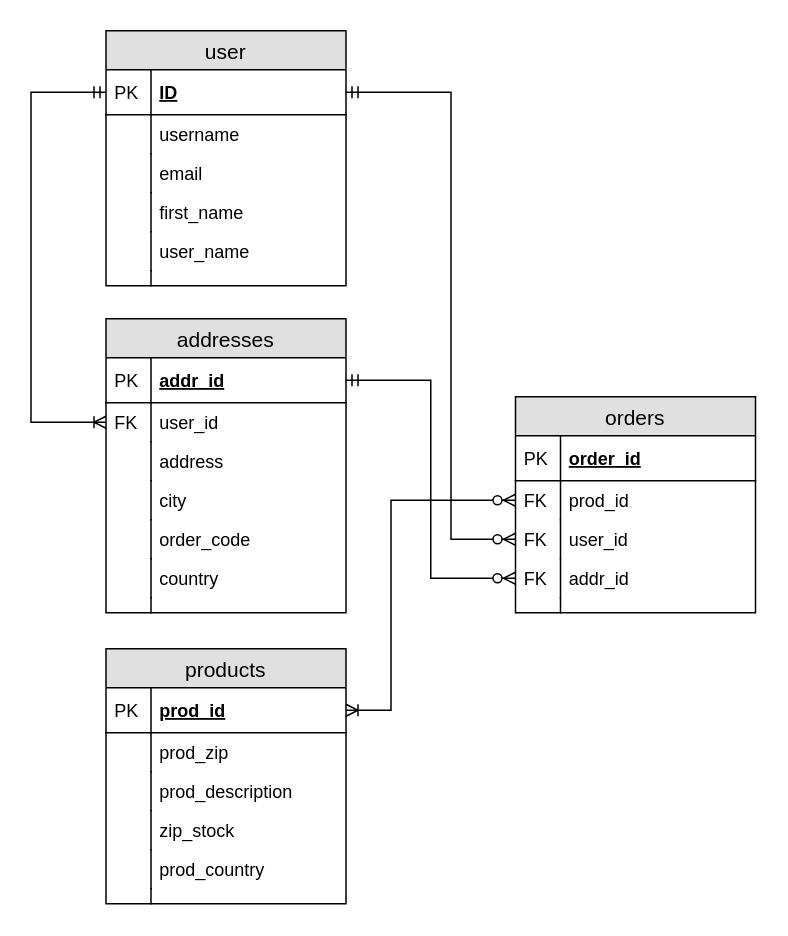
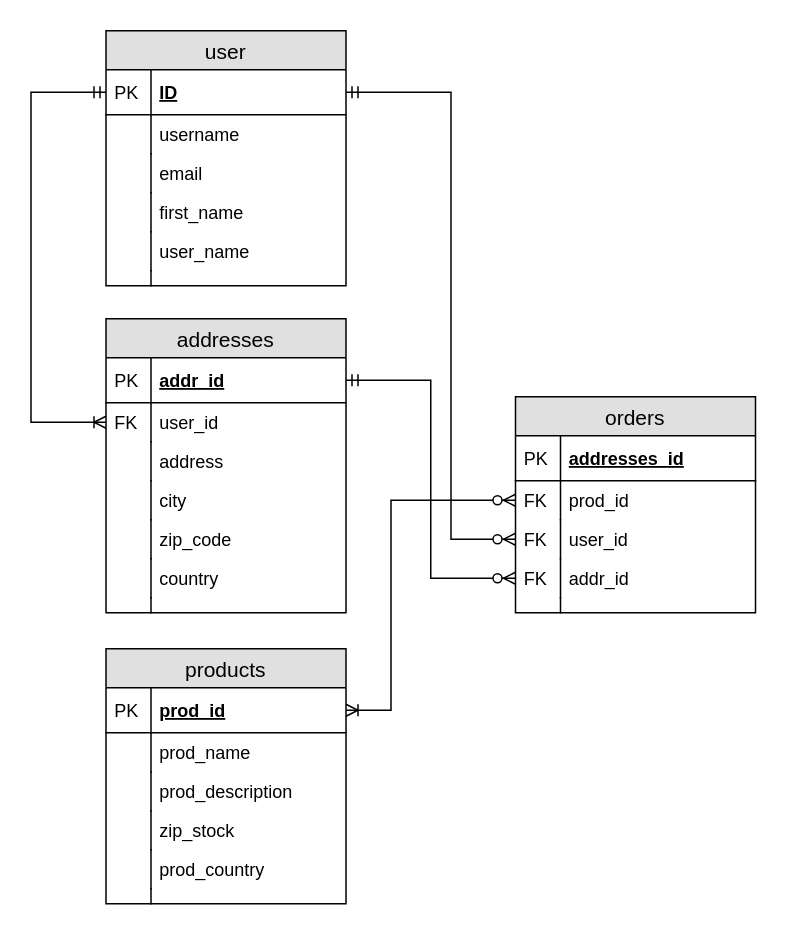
  <mxCell id="0" />
  <mxCell id="1" parent="0" />
  <mxCell id="2" value="user" style="swimlane;fontStyle=0;childLayout=stackLayout;horizontal=1;startSize=26;fillColor=#e0e0e0;horizontalStack=0;resizeParent=1;resizeParentMax=0;resizeLast=0;collapsible=1;marginBottom=0;swimlaneFillColor=#ffffff;align=center;fontSize=14;swimlaneLine=1;glass=0;shadow=0;" parent="1" vertex="1"><mxGeometry x="70" y="20" width="160" height="170" as="geometry" /></mxCell>
  <mxCell id="3" value="ID" style="shape=partialRectangle;top=0;left=0;right=0;bottom=1;align=left;verticalAlign=middle;fillColor=none;spacingLeft=34;spacingRight=4;overflow=hidden;rotatable=0;points=[[0,0.5],[1,0.5]];portConstraint=eastwest;dropTarget=0;fontStyle=5;fontSize=12;" parent="2" vertex="1"><mxGeometry y="26" width="160" height="30" as="geometry" /></mxCell>
  <mxCell id="4" value="PK" style="shape=partialRectangle;top=0;left=0;bottom=0;fillColor=none;align=left;verticalAlign=middle;spacingLeft=4;spacingRight=4;overflow=hidden;rotatable=0;points=[];portConstraint=eastwest;part=1;fontSize=12;" parent="3" vertex="1" connectable="0"><mxGeometry width="30" height="30" as="geometry" /></mxCell>
  <mxCell id="5" value="username" style="shape=partialRectangle;top=0;left=0;right=0;bottom=0;align=left;verticalAlign=top;fillColor=none;spacingLeft=34;spacingRight=4;overflow=hidden;rotatable=0;points=[[0,0.5],[1,0.5]];portConstraint=eastwest;dropTarget=0;fontSize=12;" parent="2" vertex="1"><mxGeometry y="56" width="160" height="26" as="geometry" /></mxCell>
  <mxCell id="6" value="" style="shape=partialRectangle;top=0;left=0;bottom=0;fillColor=none;align=left;verticalAlign=top;spacingLeft=4;spacingRight=4;overflow=hidden;rotatable=0;points=[];portConstraint=eastwest;part=1;fontSize=12;" parent="5" vertex="1" connectable="0"><mxGeometry width="30" height="26" as="geometry" /></mxCell>
  <mxCell id="7" value="email" style="shape=partialRectangle;top=0;left=0;right=0;bottom=0;align=left;verticalAlign=top;fillColor=none;spacingLeft=34;spacingRight=4;overflow=hidden;rotatable=0;points=[[0,0.5],[1,0.5]];portConstraint=eastwest;dropTarget=0;fontSize=12;" parent="2" vertex="1"><mxGeometry y="82" width="160" height="26" as="geometry" /></mxCell>
  <mxCell id="8" value="" style="shape=partialRectangle;top=0;left=0;bottom=0;fillColor=none;align=left;verticalAlign=top;spacingLeft=4;spacingRight=4;overflow=hidden;rotatable=0;points=[];portConstraint=eastwest;part=1;fontSize=12;" parent="7" vertex="1" connectable="0"><mxGeometry width="30" height="26" as="geometry" /></mxCell>
  <mxCell id="9" value="first_name" style="shape=partialRectangle;top=0;left=0;right=0;bottom=0;align=left;verticalAlign=top;fillColor=none;spacingLeft=34;spacingRight=4;overflow=hidden;rotatable=0;points=[[0,0.5],[1,0.5]];portConstraint=eastwest;dropTarget=0;fontSize=12;" parent="2" vertex="1"><mxGeometry y="108" width="160" height="26" as="geometry" /></mxCell>
  <mxCell id="10" value="" style="shape=partialRectangle;top=0;left=0;bottom=0;fillColor=none;align=left;verticalAlign=top;spacingLeft=4;spacingRight=4;overflow=hidden;rotatable=0;points=[];portConstraint=eastwest;part=1;fontSize=12;" parent="9" vertex="1" connectable="0"><mxGeometry width="30" height="26" as="geometry" /></mxCell>
  <mxCell id="11" value="user_name" style="shape=partialRectangle;top=0;left=0;right=0;bottom=0;align=left;verticalAlign=top;fillColor=none;spacingLeft=34;spacingRight=4;overflow=hidden;rotatable=0;points=[[0,0.5],[1,0.5]];portConstraint=eastwest;dropTarget=0;fontSize=12;" parent="2" vertex="1"><mxGeometry y="134" width="160" height="26" as="geometry" /></mxCell>
  <mxCell id="12" value="" style="shape=partialRectangle;top=0;left=0;bottom=0;fillColor=none;align=left;verticalAlign=top;spacingLeft=4;spacingRight=4;overflow=hidden;rotatable=0;points=[];portConstraint=eastwest;part=1;fontSize=12;" parent="11" vertex="1" connectable="0"><mxGeometry width="30" height="26" as="geometry" /></mxCell>
  <mxCell id="13" value="" style="shape=partialRectangle;top=0;left=0;right=0;bottom=0;align=left;verticalAlign=top;fillColor=none;spacingLeft=34;spacingRight=4;overflow=hidden;rotatable=0;points=[[0,0.5],[1,0.5]];portConstraint=eastwest;dropTarget=0;fontSize=12;" parent="2" vertex="1"><mxGeometry y="160" width="160" height="10" as="geometry" /></mxCell>
  <mxCell id="14" value="" style="shape=partialRectangle;top=0;left=0;bottom=0;fillColor=none;align=left;verticalAlign=top;spacingLeft=4;spacingRight=4;overflow=hidden;rotatable=0;points=[];portConstraint=eastwest;part=1;fontSize=12;" parent="13" vertex="1" connectable="0"><mxGeometry width="30" height="10" as="geometry" /></mxCell>
  <mxCell id="15" value="products" style="swimlane;fontStyle=0;childLayout=stackLayout;horizontal=1;startSize=26;fillColor=#e0e0e0;horizontalStack=0;resizeParent=1;resizeParentMax=0;resizeLast=0;collapsible=1;marginBottom=0;swimlaneFillColor=#ffffff;align=center;fontSize=14;swimlaneLine=1;glass=0;shadow=0;" parent="1" vertex="1"><mxGeometry x="70" y="432" width="160" height="170" as="geometry" /></mxCell>
  <mxCell id="16" value="prod_id" style="shape=partialRectangle;top=0;left=0;right=0;bottom=1;align=left;verticalAlign=middle;fillColor=none;spacingLeft=34;spacingRight=4;overflow=hidden;rotatable=0;points=[[0,0.5],[1,0.5]];portConstraint=eastwest;dropTarget=0;fontStyle=5;fontSize=12;" parent="15" vertex="1"><mxGeometry y="26" width="160" height="30" as="geometry" /></mxCell>
  <mxCell id="17" value="PK" style="shape=partialRectangle;top=0;left=0;bottom=0;fillColor=none;align=left;verticalAlign=middle;spacingLeft=4;spacingRight=4;overflow=hidden;rotatable=0;points=[];portConstraint=eastwest;part=1;fontSize=12;" parent="16" vertex="1" connectable="0"><mxGeometry width="30" height="30" as="geometry" /></mxCell>
- <mxCell id="18" value="prod_zip" style="shape=partialRectangle;top=0;left=0;right=0;bottom=0;align=left;verticalAlign=top;fillColor=none;spacingLeft=34;spacingRight=4;overflow=hidden;rotatable=0;points=[[0,0.5],[1,0.5]];portConstraint=eastwest;dropTarget=0;fontSize=12;" parent="15" vertex="1"><mxGeometry y="56" width="160" height="26" as="geometry" /></mxCell>
+ <mxCell id="18" value="prod_name" style="shape=partialRectangle;top=0;left=0;right=0;bottom=0;align=left;verticalAlign=top;fillColor=none;spacingLeft=34;spacingRight=4;overflow=hidden;rotatable=0;points=[[0,0.5],[1,0.5]];portConstraint=eastwest;dropTarget=0;fontSize=12;" parent="15" vertex="1"><mxGeometry y="56" width="160" height="26" as="geometry" /></mxCell>
  <mxCell id="19" value="" style="shape=partialRectangle;top=0;left=0;bottom=0;fillColor=none;align=left;verticalAlign=top;spacingLeft=4;spacingRight=4;overflow=hidden;rotatable=0;points=[];portConstraint=eastwest;part=1;fontSize=12;" parent="18" vertex="1" connectable="0"><mxGeometry width="30" height="26" as="geometry" /></mxCell>
  <mxCell id="20" value="prod_description" style="shape=partialRectangle;top=0;left=0;right=0;bottom=0;align=left;verticalAlign=top;fillColor=none;spacingLeft=34;spacingRight=4;overflow=hidden;rotatable=0;points=[[0,0.5],[1,0.5]];portConstraint=eastwest;dropTarget=0;fontSize=12;" parent="15" vertex="1"><mxGeometry y="82" width="160" height="26" as="geometry" /></mxCell>
  <mxCell id="21" value="" style="shape=partialRectangle;top=0;left=0;bottom=0;fillColor=none;align=left;verticalAlign=top;spacingLeft=4;spacingRight=4;overflow=hidden;rotatable=0;points=[];portConstraint=eastwest;part=1;fontSize=12;" parent="20" vertex="1" connectable="0"><mxGeometry width="30" height="26" as="geometry" /></mxCell>
  <mxCell id="22" value="zip_stock" style="shape=partialRectangle;top=0;left=0;right=0;bottom=0;align=left;verticalAlign=top;fillColor=none;spacingLeft=34;spacingRight=4;overflow=hidden;rotatable=0;points=[[0,0.5],[1,0.5]];portConstraint=eastwest;dropTarget=0;fontSize=12;" parent="15" vertex="1"><mxGeometry y="108" width="160" height="26" as="geometry" /></mxCell>
  <mxCell id="23" value="" style="shape=partialRectangle;top=0;left=0;bottom=0;fillColor=none;align=left;verticalAlign=top;spacingLeft=4;spacingRight=4;overflow=hidden;rotatable=0;points=[];portConstraint=eastwest;part=1;fontSize=12;" parent="22" vertex="1" connectable="0"><mxGeometry width="30" height="26" as="geometry" /></mxCell>
  <mxCell id="24" value="prod_country" style="shape=partialRectangle;top=0;left=0;right=0;bottom=0;align=left;verticalAlign=top;fillColor=none;spacingLeft=34;spacingRight=4;overflow=hidden;rotatable=0;points=[[0,0.5],[1,0.5]];portConstraint=eastwest;dropTarget=0;fontSize=12;" parent="15" vertex="1"><mxGeometry y="134" width="160" height="26" as="geometry" /></mxCell>
  <mxCell id="25" value="" style="shape=partialRectangle;top=0;left=0;bottom=0;fillColor=none;align=left;verticalAlign=top;spacingLeft=4;spacingRight=4;overflow=hidden;rotatable=0;points=[];portConstraint=eastwest;part=1;fontSize=12;" parent="24" vertex="1" connectable="0"><mxGeometry width="30" height="26" as="geometry" /></mxCell>
  <mxCell id="26" value="" style="shape=partialRectangle;top=0;left=0;right=0;bottom=0;align=left;verticalAlign=top;fillColor=none;spacingLeft=34;spacingRight=4;overflow=hidden;rotatable=0;points=[[0,0.5],[1,0.5]];portConstraint=eastwest;dropTarget=0;fontSize=12;" parent="15" vertex="1"><mxGeometry y="160" width="160" height="10" as="geometry" /></mxCell>
  <mxCell id="27" value="" style="shape=partialRectangle;top=0;left=0;bottom=0;fillColor=none;align=left;verticalAlign=top;spacingLeft=4;spacingRight=4;overflow=hidden;rotatable=0;points=[];portConstraint=eastwest;part=1;fontSize=12;" parent="26" vertex="1" connectable="0"><mxGeometry width="30" height="10" as="geometry" /></mxCell>
  <mxCell id="28" value="addresses" style="swimlane;fontStyle=0;childLayout=stackLayout;horizontal=1;startSize=26;fillColor=#e0e0e0;horizontalStack=0;resizeParent=1;resizeParentMax=0;resizeLast=0;collapsible=1;marginBottom=0;swimlaneFillColor=#ffffff;align=center;fontSize=14;swimlaneLine=1;glass=0;shadow=0;" parent="1" vertex="1"><mxGeometry x="70" y="212" width="160" height="196" as="geometry" /></mxCell>
  <mxCell id="29" value="addr_id" style="shape=partialRectangle;top=0;left=0;right=0;bottom=1;align=left;verticalAlign=middle;fillColor=none;spacingLeft=34;spacingRight=4;overflow=hidden;rotatable=0;points=[[0,0.5],[1,0.5]];portConstraint=eastwest;dropTarget=0;fontStyle=5;fontSize=12;" parent="28" vertex="1"><mxGeometry y="26" width="160" height="30" as="geometry" /></mxCell>
  <mxCell id="30" value="PK" style="shape=partialRectangle;top=0;left=0;bottom=0;fillColor=none;align=left;verticalAlign=middle;spacingLeft=4;spacingRight=4;overflow=hidden;rotatable=0;points=[];portConstraint=eastwest;part=1;fontSize=12;" parent="29" vertex="1" connectable="0"><mxGeometry width="30" height="30" as="geometry" /></mxCell>
  <mxCell id="31" value="user_id" style="shape=partialRectangle;top=0;left=0;right=0;bottom=0;align=left;verticalAlign=top;fillColor=none;spacingLeft=34;spacingRight=4;overflow=hidden;rotatable=0;points=[[0,0.5],[1,0.5]];portConstraint=eastwest;dropTarget=0;fontSize=12;" parent="28" vertex="1"><mxGeometry y="56" width="160" height="26" as="geometry" /></mxCell>
  <mxCell id="32" value="FK" style="shape=partialRectangle;top=0;left=0;bottom=0;fillColor=none;align=left;verticalAlign=top;spacingLeft=4;spacingRight=4;overflow=hidden;rotatable=0;points=[];portConstraint=eastwest;part=1;fontSize=12;" parent="31" vertex="1" connectable="0"><mxGeometry width="30" height="26" as="geometry" /></mxCell>
  <mxCell id="33" value="address" style="shape=partialRectangle;top=0;left=0;right=0;bottom=0;align=left;verticalAlign=top;fillColor=none;spacingLeft=34;spacingRight=4;overflow=hidden;rotatable=0;points=[[0,0.5],[1,0.5]];portConstraint=eastwest;dropTarget=0;fontSize=12;" parent="28" vertex="1"><mxGeometry y="82" width="160" height="26" as="geometry" /></mxCell>
  <mxCell id="34" value="" style="shape=partialRectangle;top=0;left=0;bottom=0;fillColor=none;align=left;verticalAlign=top;spacingLeft=4;spacingRight=4;overflow=hidden;rotatable=0;points=[];portConstraint=eastwest;part=1;fontSize=12;" parent="33" vertex="1" connectable="0"><mxGeometry width="30" height="26" as="geometry" /></mxCell>
  <mxCell id="35" value="city" style="shape=partialRectangle;top=0;left=0;right=0;bottom=0;align=left;verticalAlign=top;fillColor=none;spacingLeft=34;spacingRight=4;overflow=hidden;rotatable=0;points=[[0,0.5],[1,0.5]];portConstraint=eastwest;dropTarget=0;fontSize=12;" parent="28" vertex="1"><mxGeometry y="108" width="160" height="26" as="geometry" /></mxCell>
  <mxCell id="36" value="" style="shape=partialRectangle;top=0;left=0;bottom=0;fillColor=none;align=left;verticalAlign=top;spacingLeft=4;spacingRight=4;overflow=hidden;rotatable=0;points=[];portConstraint=eastwest;part=1;fontSize=12;" parent="35" vertex="1" connectable="0"><mxGeometry width="30" height="26" as="geometry" /></mxCell>
- <mxCell id="37" value="order_code" style="shape=partialRectangle;top=0;left=0;right=0;bottom=0;align=left;verticalAlign=top;fillColor=none;spacingLeft=34;spacingRight=4;overflow=hidden;rotatable=0;points=[[0,0.5],[1,0.5]];portConstraint=eastwest;dropTarget=0;fontSize=12;" parent="28" vertex="1"><mxGeometry y="134" width="160" height="26" as="geometry" /></mxCell>
+ <mxCell id="37" value="zip_code" style="shape=partialRectangle;top=0;left=0;right=0;bottom=0;align=left;verticalAlign=top;fillColor=none;spacingLeft=34;spacingRight=4;overflow=hidden;rotatable=0;points=[[0,0.5],[1,0.5]];portConstraint=eastwest;dropTarget=0;fontSize=12;" parent="28" vertex="1"><mxGeometry y="134" width="160" height="26" as="geometry" /></mxCell>
  <mxCell id="38" value="" style="shape=partialRectangle;top=0;left=0;bottom=0;fillColor=none;align=left;verticalAlign=top;spacingLeft=4;spacingRight=4;overflow=hidden;rotatable=0;points=[];portConstraint=eastwest;part=1;fontSize=12;" parent="37" vertex="1" connectable="0"><mxGeometry width="30" height="26" as="geometry" /></mxCell>
  <mxCell id="39" value="country" style="shape=partialRectangle;top=0;left=0;right=0;bottom=0;align=left;verticalAlign=top;fillColor=none;spacingLeft=34;spacingRight=4;overflow=hidden;rotatable=0;points=[[0,0.5],[1,0.5]];portConstraint=eastwest;dropTarget=0;fontSize=12;" parent="28" vertex="1"><mxGeometry y="160" width="160" height="26" as="geometry" /></mxCell>
  <mxCell id="40" value="" style="shape=partialRectangle;top=0;left=0;bottom=0;fillColor=none;align=left;verticalAlign=top;spacingLeft=4;spacingRight=4;overflow=hidden;rotatable=0;points=[];portConstraint=eastwest;part=1;fontSize=12;" parent="39" vertex="1" connectable="0"><mxGeometry width="30" height="26" as="geometry" /></mxCell>
  <mxCell id="41" value="" style="shape=partialRectangle;top=0;left=0;right=0;bottom=0;align=left;verticalAlign=top;fillColor=none;spacingLeft=34;spacingRight=4;overflow=hidden;rotatable=0;points=[[0,0.5],[1,0.5]];portConstraint=eastwest;dropTarget=0;fontSize=12;" parent="28" vertex="1"><mxGeometry y="186" width="160" height="10" as="geometry" /></mxCell>
  <mxCell id="42" value="" style="shape=partialRectangle;top=0;left=0;bottom=0;fillColor=none;align=left;verticalAlign=top;spacingLeft=4;spacingRight=4;overflow=hidden;rotatable=0;points=[];portConstraint=eastwest;part=1;fontSize=12;" parent="41" vertex="1" connectable="0"><mxGeometry width="30" height="10" as="geometry" /></mxCell>
  <mxCell id="43" value="orders" style="swimlane;fontStyle=0;childLayout=stackLayout;horizontal=1;startSize=26;fillColor=#e0e0e0;horizontalStack=0;resizeParent=1;resizeParentMax=0;resizeLast=0;collapsible=1;marginBottom=0;swimlaneFillColor=#ffffff;align=center;fontSize=14;swimlaneLine=1;glass=0;shadow=0;" parent="1" vertex="1"><mxGeometry x="343" y="264" width="160" height="144" as="geometry" /></mxCell>
- <mxCell id="44" value="order_id" style="shape=partialRectangle;top=0;left=0;right=0;bottom=1;align=left;verticalAlign=middle;fillColor=none;spacingLeft=34;spacingRight=4;overflow=hidden;rotatable=0;points=[[0,0.5],[1,0.5]];portConstraint=eastwest;dropTarget=0;fontStyle=5;fontSize=12;" parent="43" vertex="1"><mxGeometry y="26" width="160" height="30" as="geometry" /></mxCell>
+ <mxCell id="44" value="addresses_id" style="shape=partialRectangle;top=0;left=0;right=0;bottom=1;align=left;verticalAlign=middle;fillColor=none;spacingLeft=34;spacingRight=4;overflow=hidden;rotatable=0;points=[[0,0.5],[1,0.5]];portConstraint=eastwest;dropTarget=0;fontStyle=5;fontSize=12;" parent="43" vertex="1"><mxGeometry y="26" width="160" height="30" as="geometry" /></mxCell>
  <mxCell id="45" value="PK" style="shape=partialRectangle;top=0;left=0;bottom=0;fillColor=none;align=left;verticalAlign=middle;spacingLeft=4;spacingRight=4;overflow=hidden;rotatable=0;points=[];portConstraint=eastwest;part=1;fontSize=12;" parent="44" vertex="1" connectable="0"><mxGeometry width="30" height="30" as="geometry" /></mxCell>
  <mxCell id="46" value="prod_id" style="shape=partialRectangle;top=0;left=0;right=0;bottom=0;align=left;verticalAlign=top;fillColor=none;spacingLeft=34;spacingRight=4;overflow=hidden;rotatable=0;points=[[0,0.5],[1,0.5]];portConstraint=eastwest;dropTarget=0;fontSize=12;" parent="43" vertex="1"><mxGeometry y="56" width="160" height="26" as="geometry" /></mxCell>
  <mxCell id="47" value="FK" style="shape=partialRectangle;top=0;left=0;bottom=0;fillColor=none;align=left;verticalAlign=top;spacingLeft=4;spacingRight=4;overflow=hidden;rotatable=0;points=[];portConstraint=eastwest;part=1;fontSize=12;" parent="46" vertex="1" connectable="0"><mxGeometry width="30" height="26" as="geometry" /></mxCell>
  <mxCell id="48" value="user_id" style="shape=partialRectangle;top=0;left=0;right=0;bottom=0;align=left;verticalAlign=top;fillColor=none;spacingLeft=34;spacingRight=4;overflow=hidden;rotatable=0;points=[[0,0.5],[1,0.5]];portConstraint=eastwest;dropTarget=0;fontSize=12;" parent="43" vertex="1"><mxGeometry y="82" width="160" height="26" as="geometry" /></mxCell>
  <mxCell id="49" value="FK" style="shape=partialRectangle;top=0;left=0;bottom=0;fillColor=none;align=left;verticalAlign=top;spacingLeft=4;spacingRight=4;overflow=hidden;rotatable=0;points=[];portConstraint=eastwest;part=1;fontSize=12;" parent="48" vertex="1" connectable="0"><mxGeometry width="30" height="26" as="geometry" /></mxCell>
  <mxCell id="50" value="addr_id" style="shape=partialRectangle;top=0;left=0;right=0;bottom=0;align=left;verticalAlign=top;fillColor=none;spacingLeft=34;spacingRight=4;overflow=hidden;rotatable=0;points=[[0,0.5],[1,0.5]];portConstraint=eastwest;dropTarget=0;fontSize=12;" parent="43" vertex="1"><mxGeometry y="108" width="160" height="26" as="geometry" /></mxCell>
  <mxCell id="51" value="FK" style="shape=partialRectangle;top=0;left=0;bottom=0;fillColor=none;align=left;verticalAlign=top;spacingLeft=4;spacingRight=4;overflow=hidden;rotatable=0;points=[];portConstraint=eastwest;part=1;fontSize=12;" parent="50" vertex="1" connectable="0"><mxGeometry width="30" height="26" as="geometry" /></mxCell>
  <mxCell id="52" value="" style="shape=partialRectangle;top=0;left=0;right=0;bottom=0;align=left;verticalAlign=top;fillColor=none;spacingLeft=34;spacingRight=4;overflow=hidden;rotatable=0;points=[[0,0.5],[1,0.5]];portConstraint=eastwest;dropTarget=0;fontSize=12;" parent="43" vertex="1"><mxGeometry y="134" width="160" height="10" as="geometry" /></mxCell>
  <mxCell id="53" value="" style="shape=partialRectangle;top=0;left=0;bottom=0;fillColor=none;align=left;verticalAlign=top;spacingLeft=4;spacingRight=4;overflow=hidden;rotatable=0;points=[];portConstraint=eastwest;part=1;fontSize=12;" parent="52" vertex="1" connectable="0"><mxGeometry width="30" height="10" as="geometry" /></mxCell>
  <mxCell id="54" style="edgeStyle=orthogonalEdgeStyle;rounded=0;orthogonalLoop=1;jettySize=auto;html=1;exitX=1;exitY=0.5;exitDx=0;exitDy=0;endArrow=ERzeroToMany;endFill=1;startArrow=ERoneToMany;startFill=0;entryX=0;entryY=0.5;entryDx=0;entryDy=0;" parent="1" source="16" target="46" edge="1"><mxGeometry relative="1" as="geometry"><Array as="points"><mxPoint x="260" y="473" /><mxPoint x="260" y="333" /></Array></mxGeometry></mxCell>
  <mxCell id="55" style="edgeStyle=orthogonalEdgeStyle;rounded=0;orthogonalLoop=1;jettySize=auto;html=1;exitX=1;exitY=0.5;exitDx=0;exitDy=0;entryX=0;entryY=0.5;entryDx=0;entryDy=0;startArrow=ERmandOne;startFill=0;endArrow=ERzeroToMany;endFill=1;" parent="1" source="3" target="48" edge="1"><mxGeometry relative="1" as="geometry"><Array as="points"><mxPoint x="300" y="61" /><mxPoint x="300" y="359" /></Array></mxGeometry></mxCell>
  <mxCell id="56" style="edgeStyle=orthogonalEdgeStyle;rounded=0;orthogonalLoop=1;jettySize=auto;html=1;exitX=1;exitY=0.5;exitDx=0;exitDy=0;entryX=0;entryY=0.5;entryDx=0;entryDy=0;startArrow=ERmandOne;startFill=0;endArrow=ERzeroToMany;endFill=1;" parent="1" source="29" target="50" edge="1"><mxGeometry relative="1" as="geometry" /></mxCell>
  <mxCell id="57" style="edgeStyle=orthogonalEdgeStyle;rounded=0;orthogonalLoop=1;jettySize=auto;html=1;exitX=0;exitY=0.5;exitDx=0;exitDy=0;entryX=0;entryY=0.5;entryDx=0;entryDy=0;startArrow=ERmandOne;startFill=0;endArrow=ERoneToMany;endFill=0;" edge="1" parent="1" source="3" target="31"><mxGeometry relative="1" as="geometry"><Array as="points"><mxPoint x="20" y="61" /><mxPoint x="20" y="281" /></Array></mxGeometry></mxCell>
